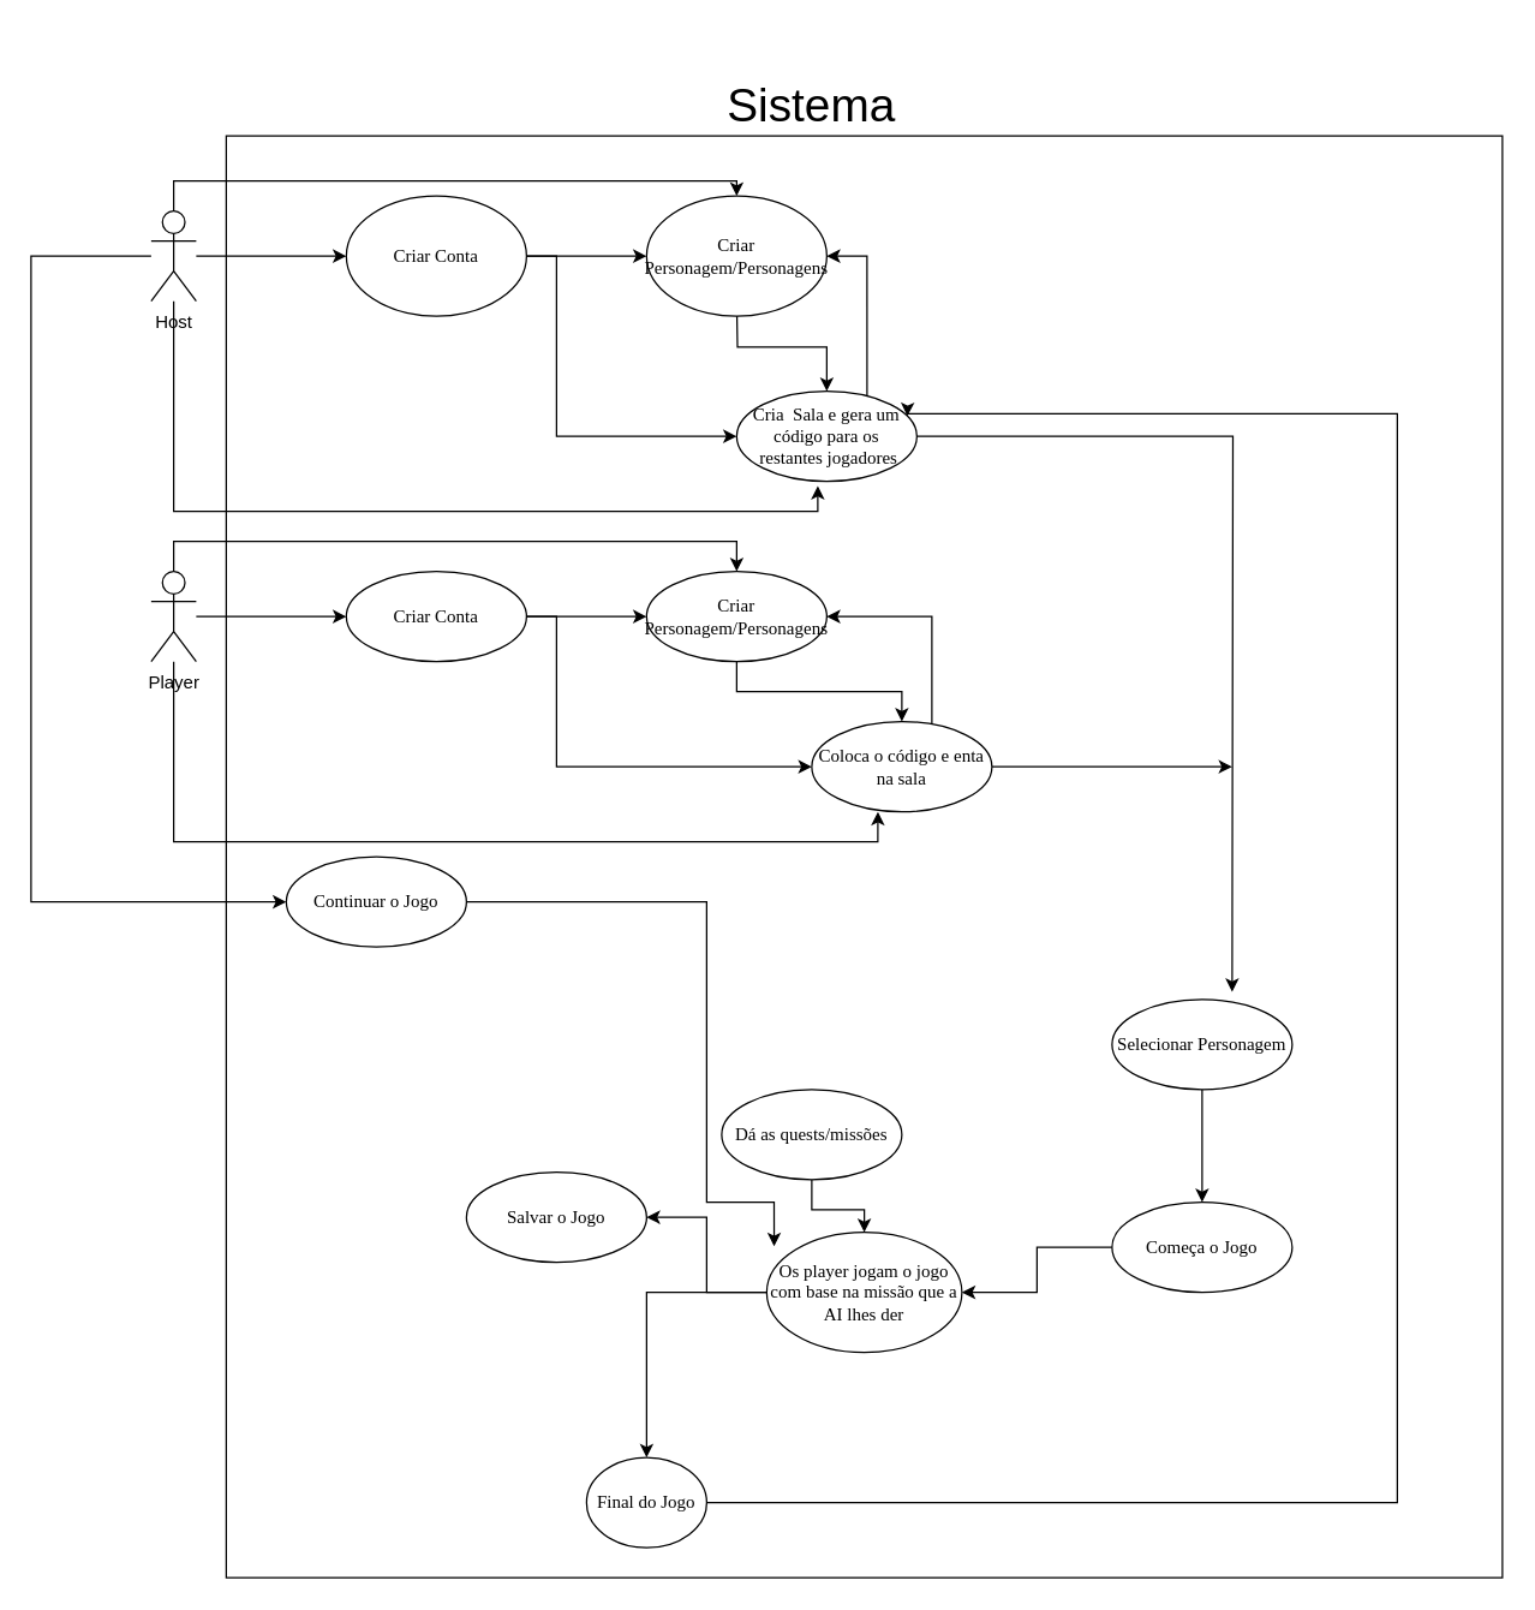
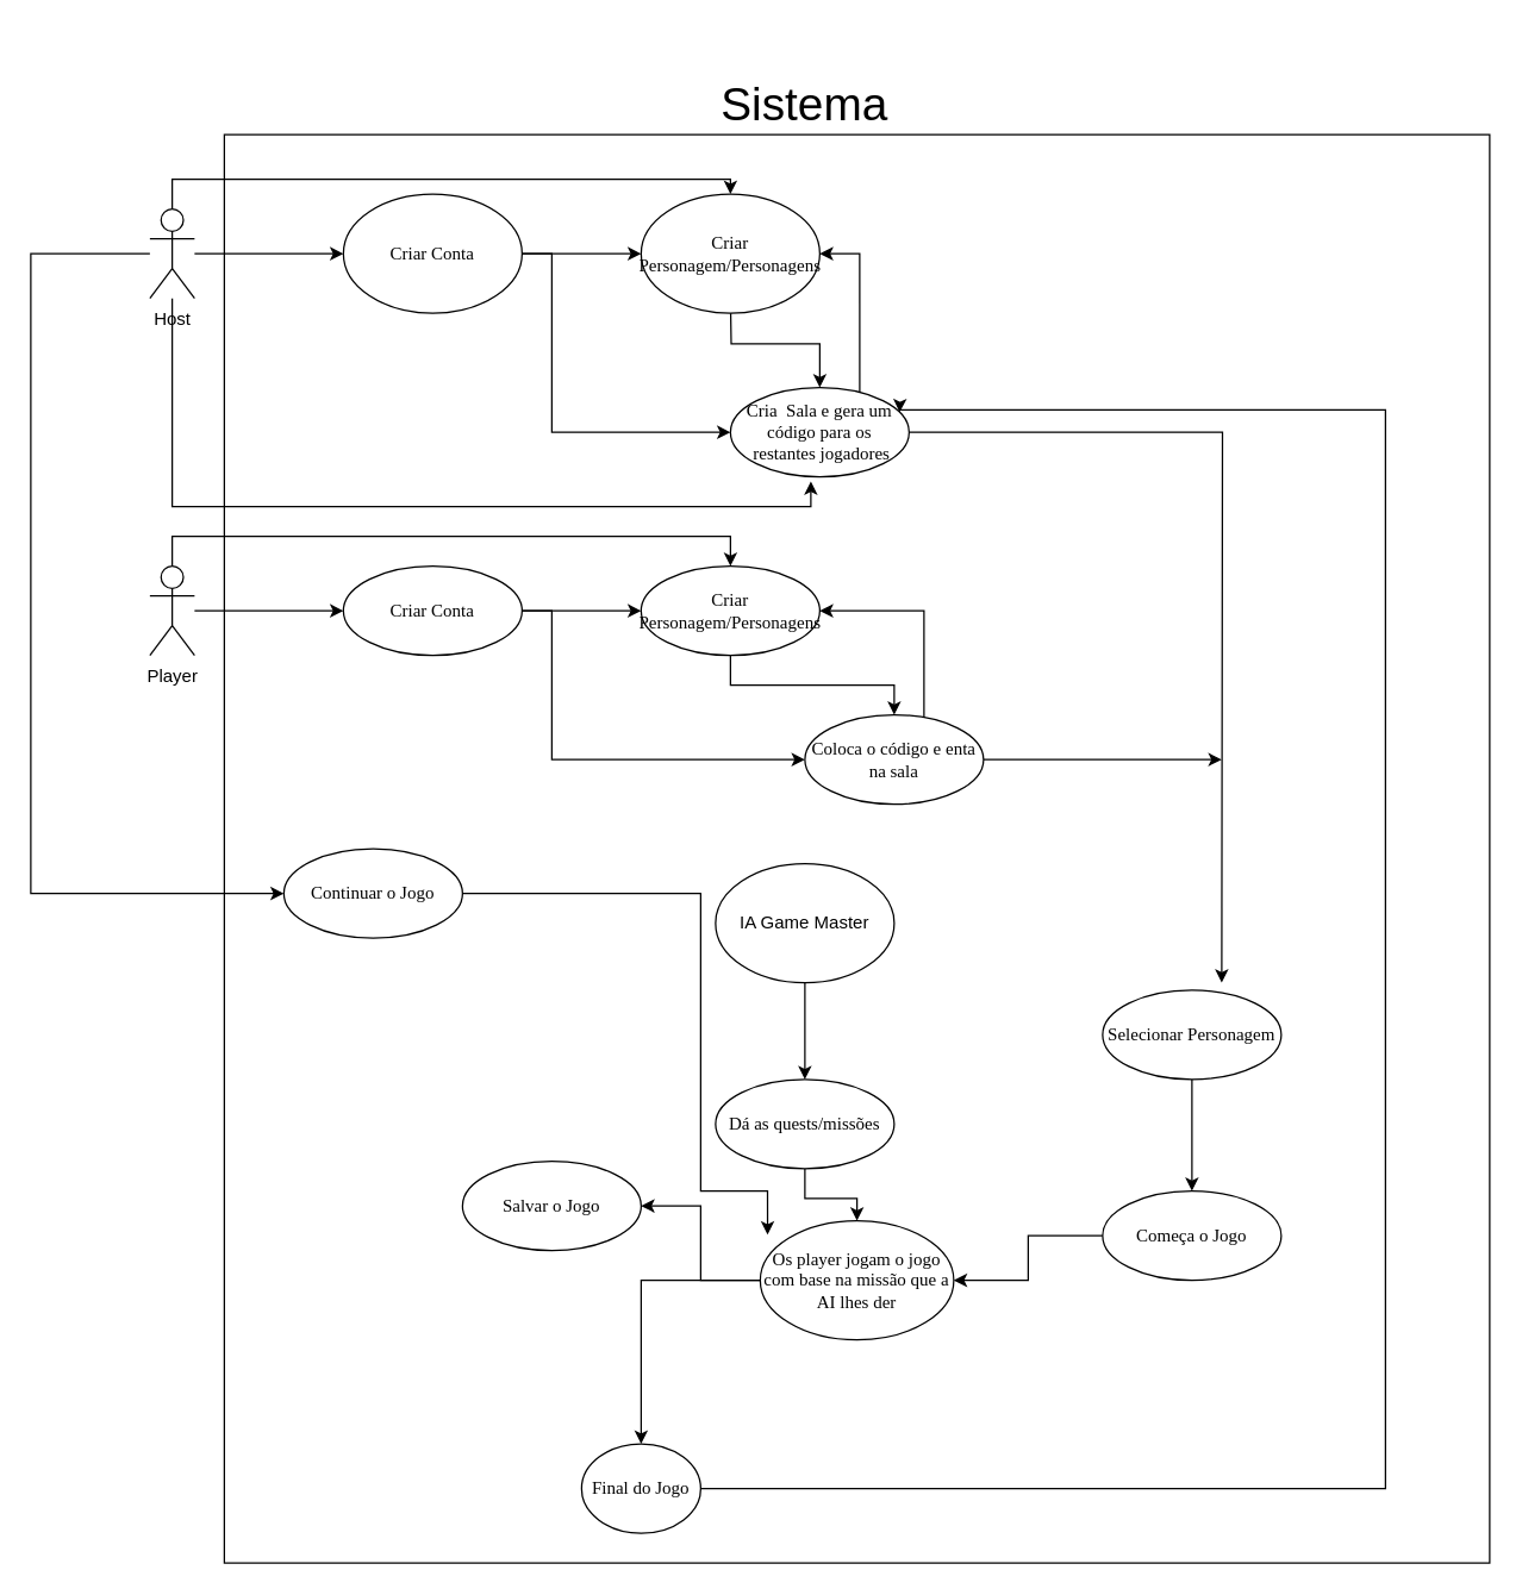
  <mxCell id="0" />
  <mxCell id="1" parent="0" />
  <mxCell id="2" value="" style="rounded=0;whiteSpace=wrap;html=1;" parent="1" vertex="1"><mxGeometry x="150" y="90" width="850" height="960" as="geometry" /></mxCell>
  <mxCell id="3" value="" style="edgeStyle=orthogonalEdgeStyle;rounded=0;orthogonalLoop=1;jettySize=auto;html=1;" parent="1" source="6" edge="1"><mxGeometry relative="1" as="geometry"><mxPoint x="230" y="170" as="targetPoint" /></mxGeometry></mxCell>
  <mxCell id="4" style="edgeStyle=orthogonalEdgeStyle;rounded=0;orthogonalLoop=1;jettySize=auto;html=1;entryX=0.5;entryY=0;entryDx=0;entryDy=0;" parent="1" source="6" target="44" edge="1"><mxGeometry relative="1" as="geometry"><mxPoint x="490" y="140" as="targetPoint" /><Array as="points"><mxPoint x="115" y="120" /><mxPoint x="490" y="120" /></Array></mxGeometry></mxCell>
  <mxCell id="5" style="edgeStyle=orthogonalEdgeStyle;rounded=0;orthogonalLoop=1;jettySize=auto;html=1;entryX=0;entryY=0.5;entryDx=0;entryDy=0;" parent="1" source="6" target="36" edge="1"><mxGeometry relative="1" as="geometry"><Array as="points"><mxPoint x="20" y="170" /><mxPoint x="20" y="600" /></Array></mxGeometry></mxCell>
  <mxCell id="6" value="Host&lt;div&gt;&lt;br&gt;&lt;/div&gt;" style="shape=umlActor;verticalLabelPosition=bottom;verticalAlign=top;html=1;outlineConnect=0;" parent="1" vertex="1"><mxGeometry x="100" y="140" width="30" height="60" as="geometry" /></mxCell>
  <mxCell id="7" value="" style="edgeStyle=orthogonalEdgeStyle;rounded=0;orthogonalLoop=1;jettySize=auto;html=1;" parent="1" edge="1"><mxGeometry relative="1" as="geometry"><mxPoint x="350" y="170" as="sourcePoint" /><mxPoint x="430" y="170" as="targetPoint" /></mxGeometry></mxCell>
  <mxCell id="8" style="edgeStyle=orthogonalEdgeStyle;rounded=0;orthogonalLoop=1;jettySize=auto;html=1;entryX=0;entryY=0.5;entryDx=0;entryDy=0;" parent="1" target="12" edge="1"><mxGeometry relative="1" as="geometry"><mxPoint x="350" y="170" as="sourcePoint" /><Array as="points"><mxPoint x="370" y="170" /><mxPoint x="370" y="290" /></Array></mxGeometry></mxCell>
  <mxCell id="9" value="" style="edgeStyle=orthogonalEdgeStyle;rounded=0;orthogonalLoop=1;jettySize=auto;html=1;" parent="1" target="12" edge="1"><mxGeometry relative="1" as="geometry"><mxPoint x="490" y="200" as="sourcePoint" /></mxGeometry></mxCell>
  <mxCell id="10" style="edgeStyle=orthogonalEdgeStyle;rounded=0;orthogonalLoop=1;jettySize=auto;html=1;" parent="1" source="12" edge="1"><mxGeometry relative="1" as="geometry"><mxPoint x="820" y="660" as="targetPoint" /></mxGeometry></mxCell>
  <mxCell id="11" style="edgeStyle=orthogonalEdgeStyle;rounded=0;orthogonalLoop=1;jettySize=auto;html=1;exitX=0.75;exitY=0;exitDx=0;exitDy=0;entryX=1;entryY=0.5;entryDx=0;entryDy=0;" parent="1" source="12" target="44" edge="1"><mxGeometry relative="1" as="geometry"><mxPoint x="550" y="155" as="targetPoint" /></mxGeometry></mxCell>
  <mxCell id="12" value="&lt;div&gt;Cria&amp;nbsp; Sala e gera um código para os&lt;/div&gt;&lt;div&gt;&amp;nbsp;restantes jogadores&lt;/div&gt;" style="ellipse;whiteSpace=wrap;html=1;fontFamily=Times New Roman;" parent="1" vertex="1"><mxGeometry x="490" y="260" width="120" height="60" as="geometry" /></mxCell>
  <mxCell id="13" value="" style="edgeStyle=orthogonalEdgeStyle;rounded=0;orthogonalLoop=1;jettySize=auto;html=1;" parent="1" source="15" target="18" edge="1"><mxGeometry relative="1" as="geometry" /></mxCell>
  <mxCell id="14" style="edgeStyle=orthogonalEdgeStyle;rounded=0;orthogonalLoop=1;jettySize=auto;html=1;entryX=0.5;entryY=0;entryDx=0;entryDy=0;" parent="1" source="15" target="20" edge="1"><mxGeometry relative="1" as="geometry"><Array as="points"><mxPoint x="115" y="360" /><mxPoint x="490" y="360" /></Array></mxGeometry></mxCell>
  <mxCell id="15" value="Player&lt;div&gt;&lt;br&gt;&lt;/div&gt;" style="shape=umlActor;verticalLabelPosition=bottom;verticalAlign=top;html=1;outlineConnect=0;" parent="1" vertex="1"><mxGeometry x="100" y="380" width="30" height="60" as="geometry" /></mxCell>
  <mxCell id="16" value="" style="edgeStyle=orthogonalEdgeStyle;rounded=0;orthogonalLoop=1;jettySize=auto;html=1;" parent="1" source="18" target="20" edge="1"><mxGeometry relative="1" as="geometry" /></mxCell>
  <mxCell id="17" style="edgeStyle=orthogonalEdgeStyle;rounded=0;orthogonalLoop=1;jettySize=auto;html=1;entryX=0;entryY=0.5;entryDx=0;entryDy=0;" parent="1" source="18" target="23" edge="1"><mxGeometry relative="1" as="geometry"><Array as="points"><mxPoint x="370" y="410" /><mxPoint x="370" y="510" /></Array></mxGeometry></mxCell>
  <mxCell id="18" value="&lt;div&gt;Criar Conta&lt;/div&gt;" style="ellipse;whiteSpace=wrap;html=1;fontFamily=Times New Roman;" parent="1" vertex="1"><mxGeometry x="230" y="380" width="120" height="60" as="geometry" /></mxCell>
  <mxCell id="19" value="" style="edgeStyle=orthogonalEdgeStyle;rounded=0;orthogonalLoop=1;jettySize=auto;html=1;" parent="1" source="20" target="23" edge="1"><mxGeometry relative="1" as="geometry" /></mxCell>
  <mxCell id="20" value="Criar Personagem/Personagens" style="ellipse;whiteSpace=wrap;html=1;fontFamily=Times New Roman;" parent="1" vertex="1"><mxGeometry x="430" y="380" width="120" height="60" as="geometry" /></mxCell>
  <mxCell id="21" style="edgeStyle=orthogonalEdgeStyle;rounded=0;orthogonalLoop=1;jettySize=auto;html=1;entryX=1;entryY=0.5;entryDx=0;entryDy=0;" parent="1" source="23" target="20" edge="1"><mxGeometry relative="1" as="geometry"><Array as="points"><mxPoint x="620" y="410" /></Array></mxGeometry></mxCell>
  <mxCell id="22" style="edgeStyle=orthogonalEdgeStyle;rounded=0;orthogonalLoop=1;jettySize=auto;html=1;" parent="1" source="23" edge="1"><mxGeometry relative="1" as="geometry"><mxPoint x="820" y="510" as="targetPoint" /></mxGeometry></mxCell>
  <mxCell id="23" value="&lt;div&gt;Coloca o código e enta na sala&lt;/div&gt;" style="ellipse;whiteSpace=wrap;html=1;fontFamily=Times New Roman;" parent="1" vertex="1"><mxGeometry x="540" y="480" width="120" height="60" as="geometry" /></mxCell>
  <mxCell id="24" value="" style="edgeStyle=orthogonalEdgeStyle;rounded=0;orthogonalLoop=1;jettySize=auto;html=1;" parent="1" source="25" target="27" edge="1"><mxGeometry relative="1" as="geometry" /></mxCell>
  <mxCell id="25" value="Selecionar Personagem" style="ellipse;whiteSpace=wrap;html=1;fontFamily=Times New Roman;" parent="1" vertex="1"><mxGeometry x="740" y="665" width="120" height="60" as="geometry" /></mxCell>
  <mxCell id="26" value="" style="edgeStyle=orthogonalEdgeStyle;rounded=0;orthogonalLoop=1;jettySize=auto;html=1;" parent="1" source="27" target="34" edge="1"><mxGeometry relative="1" as="geometry" /></mxCell>
  <mxCell id="27" value="Começa o Jogo" style="ellipse;whiteSpace=wrap;html=1;fontFamily=Times New Roman;" parent="1" vertex="1"><mxGeometry x="740" y="800" width="120" height="60" as="geometry" /></mxCell>
+ <mxCell id="28" value="" style="edgeStyle=orthogonalEdgeStyle;rounded=0;orthogonalLoop=1;jettySize=auto;html=1;" parent="1" source="29" target="31" edge="1"><mxGeometry relative="1" as="geometry" /></mxCell>
+ <mxCell id="29" value="IA Game Master" style="ellipse;whiteSpace=wrap;html=1;" parent="1" vertex="1"><mxGeometry x="480" y="580" width="120" height="80" as="geometry" /></mxCell>
  <mxCell id="30" value="" style="edgeStyle=orthogonalEdgeStyle;rounded=0;orthogonalLoop=1;jettySize=auto;html=1;" parent="1" source="31" target="34" edge="1"><mxGeometry relative="1" as="geometry" /></mxCell>
  <mxCell id="31" value="Dá as quests/missões" style="ellipse;whiteSpace=wrap;html=1;fontFamily=Times New Roman;" parent="1" vertex="1"><mxGeometry x="480" y="725" width="120" height="60" as="geometry" /></mxCell>
  <mxCell id="32" value="" style="edgeStyle=orthogonalEdgeStyle;rounded=0;orthogonalLoop=1;jettySize=auto;html=1;" parent="1" source="34" target="35" edge="1"><mxGeometry relative="1" as="geometry" /></mxCell>
  <mxCell id="33" style="edgeStyle=orthogonalEdgeStyle;rounded=0;orthogonalLoop=1;jettySize=auto;html=1;entryX=0.5;entryY=0;entryDx=0;entryDy=0;" parent="1" source="34" target="41" edge="1"><mxGeometry relative="1" as="geometry" /></mxCell>
  <mxCell id="34" value="Os player jogam o jogo com base na missão que a AI lhes der" style="ellipse;whiteSpace=wrap;html=1;fontFamily=Times New Roman;" parent="1" vertex="1"><mxGeometry x="510" y="820" width="130" height="80" as="geometry" /></mxCell>
  <mxCell id="35" value="Salvar o Jogo" style="ellipse;whiteSpace=wrap;html=1;fontFamily=Times New Roman;" parent="1" vertex="1"><mxGeometry x="310" y="780" width="120" height="60" as="geometry" /></mxCell>
  <mxCell id="36" value="Continuar o Jogo" style="ellipse;whiteSpace=wrap;html=1;fontFamily=Times New Roman;" parent="1" vertex="1"><mxGeometry x="190" y="570" width="120" height="60" as="geometry" /></mxCell>
  <mxCell id="37" style="edgeStyle=orthogonalEdgeStyle;rounded=0;orthogonalLoop=1;jettySize=auto;html=1;entryX=0.038;entryY=0.117;entryDx=0;entryDy=0;entryPerimeter=0;" parent="1" source="36" target="34" edge="1"><mxGeometry relative="1" as="geometry"><Array as="points"><mxPoint x="470" y="600" /><mxPoint x="470" y="800" /><mxPoint x="515" y="800" /></Array></mxGeometry></mxCell>
  <mxCell id="38" style="edgeStyle=orthogonalEdgeStyle;rounded=0;orthogonalLoop=1;jettySize=auto;html=1;entryX=0.45;entryY=1.05;entryDx=0;entryDy=0;entryPerimeter=0;" parent="1" source="6" target="12" edge="1"><mxGeometry relative="1" as="geometry"><Array as="points"><mxPoint x="115" y="340" /><mxPoint x="544" y="340" /></Array></mxGeometry></mxCell>
- <mxCell id="39" style="edgeStyle=orthogonalEdgeStyle;rounded=0;orthogonalLoop=1;jettySize=auto;html=1;entryX=0.367;entryY=1;entryDx=0;entryDy=0;entryPerimeter=0;" parent="1" source="15" target="23" edge="1"><mxGeometry relative="1" as="geometry"><Array as="points"><mxPoint x="115" y="560" /><mxPoint x="584" y="560" /></Array></mxGeometry></mxCell>
  <mxCell id="40" style="edgeStyle=orthogonalEdgeStyle;rounded=0;orthogonalLoop=1;jettySize=auto;html=1;entryX=1;entryY=0.25;entryDx=0;entryDy=0;" parent="1" source="41" target="12" edge="1"><mxGeometry relative="1" as="geometry"><mxPoint x="890" y="360" as="targetPoint" /><Array as="points"><mxPoint x="930" y="1000" /><mxPoint x="930" y="275" /></Array></mxGeometry></mxCell>
  <mxCell id="41" value="Final do Jogo" style="ellipse;whiteSpace=wrap;html=1;fontFamily=Times New Roman;" parent="1" vertex="1"><mxGeometry x="390" y="970" width="80" height="60" as="geometry" /></mxCell>
  <mxCell id="42" value="Sistema" style="text;html=1;align=center;verticalAlign=middle;whiteSpace=wrap;rounded=0;fontSize=31;" parent="1" vertex="1"><mxGeometry x="440" y="20" width="200" height="100" as="geometry" /></mxCell>
  <mxCell id="43" value="Criar Conta" style="ellipse;whiteSpace=wrap;html=1;rounded=0;strokeColor=default;align=center;verticalAlign=middle;fontFamily=Times New Roman;fontSize=12;fontColor=default;fillColor=default;" parent="1" vertex="1"><mxGeometry x="230" y="130" width="120" height="80" as="geometry" /></mxCell>
  <mxCell id="44" value="Criar Personagem/Personagens" style="ellipse;whiteSpace=wrap;html=1;rounded=0;strokeColor=default;align=center;verticalAlign=middle;fontFamily=Times New Roman;fontSize=12;fontColor=default;fillColor=default;" parent="1" vertex="1"><mxGeometry x="430" y="130" width="120" height="80" as="geometry" /></mxCell>
